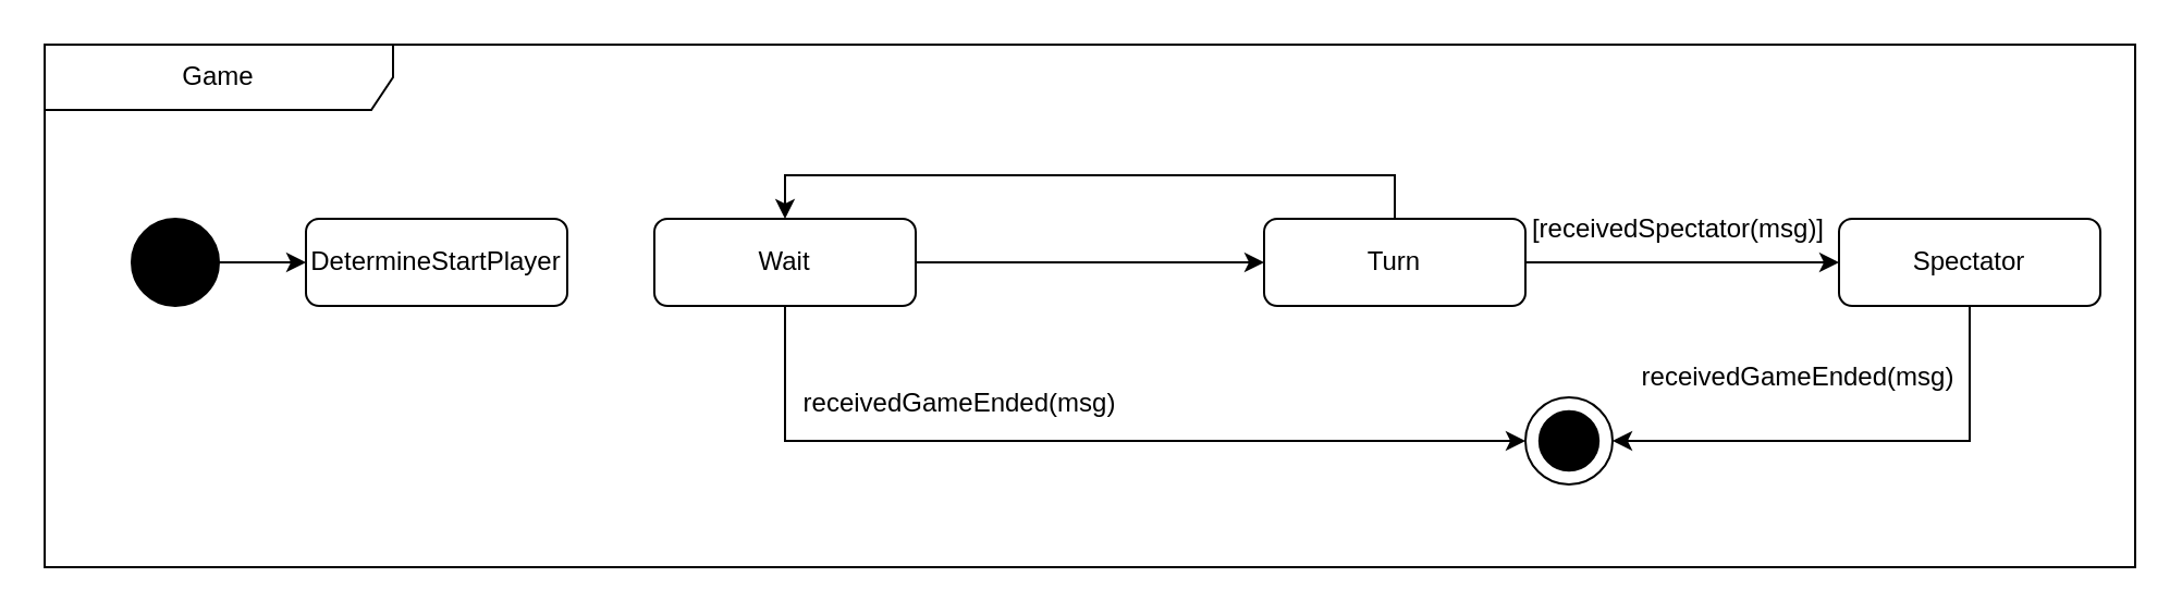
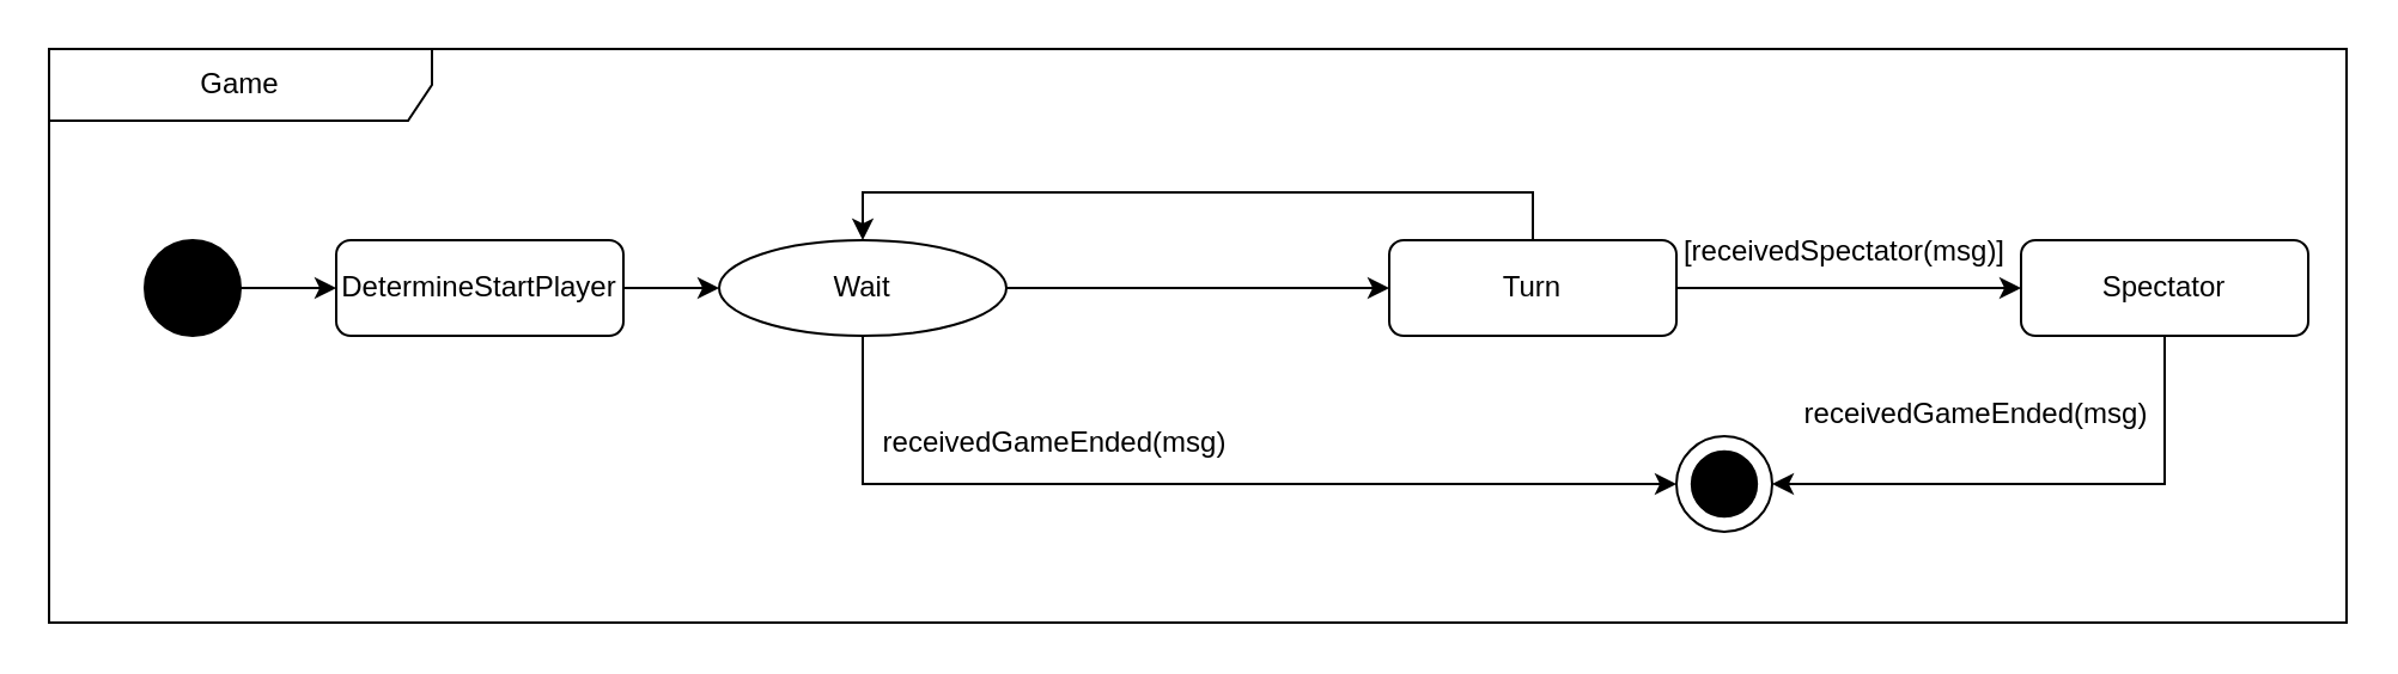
  <mxCell id="0" />
  <mxCell id="1" parent="0" />
  <mxCell id="2" value="Game" style="shape=umlFrame;whiteSpace=wrap;html=1;pointerEvents=0;recursiveResize=0;container=1;collapsible=0;width=160;" parent="1" vertex="1"><mxGeometry x="20" y="20" width="960" height="240" as="geometry" /></mxCell>
+ <mxCell id="3" style="edgeStyle=orthogonalEdgeStyle;rounded=0;orthogonalLoop=1;jettySize=auto;html=1;entryX=0;entryY=0.5;entryDx=0;entryDy=0;" parent="2" source="14" target="6" edge="1"><mxGeometry relative="1" as="geometry" /></mxCell>
  <mxCell id="4" style="edgeStyle=orthogonalEdgeStyle;rounded=0;orthogonalLoop=1;jettySize=auto;html=1;exitX=0.5;exitY=1;exitDx=0;exitDy=0;entryX=0;entryY=0.5;entryDx=0;entryDy=0;" parent="2" source="6" target="10" edge="1"><mxGeometry relative="1" as="geometry" /></mxCell>
  <mxCell id="5" style="edgeStyle=orthogonalEdgeStyle;rounded=0;orthogonalLoop=1;jettySize=auto;html=1;exitX=1;exitY=0.5;exitDx=0;exitDy=0;entryX=0;entryY=0.5;entryDx=0;entryDy=0;" parent="2" source="6" target="9" edge="1"><mxGeometry relative="1" as="geometry" /></mxCell>
- <mxCell id="6" value="Wait" style="rounded=1;whiteSpace=wrap;html=1;" parent="2" vertex="1"><mxGeometry x="280" y="80" width="120" height="40" as="geometry" /></mxCell>
+ <mxCell id="6" value="Wait" style="ellipse;whiteSpace=wrap;html=1;" parent="2" vertex="1"><mxGeometry x="280" y="80" width="120" height="40" as="geometry" /></mxCell>
  <mxCell id="7" style="edgeStyle=orthogonalEdgeStyle;rounded=0;orthogonalLoop=1;jettySize=auto;html=1;exitX=1;exitY=0.5;exitDx=0;exitDy=0;entryX=0;entryY=0.5;entryDx=0;entryDy=0;" parent="2" source="9" target="13" edge="1"><mxGeometry relative="1" as="geometry" /></mxCell>
  <mxCell id="8" style="edgeStyle=orthogonalEdgeStyle;rounded=0;orthogonalLoop=1;jettySize=auto;html=1;exitX=0.5;exitY=0;exitDx=0;exitDy=0;entryX=0.5;entryY=0;entryDx=0;entryDy=0;" parent="2" source="9" target="6" edge="1"><mxGeometry relative="1" as="geometry" /></mxCell>
  <mxCell id="9" value="Turn" style="rounded=1;whiteSpace=wrap;html=1;" parent="2" vertex="1"><mxGeometry x="560" y="80" width="120" height="40" as="geometry" /></mxCell>
  <mxCell id="10" value="" style="ellipse;whiteSpace=wrap;html=1;aspect=fixed;" parent="2" vertex="1"><mxGeometry x="680" y="162" width="40" height="40" as="geometry" /></mxCell>
  <mxCell id="11" value="" style="ellipse;whiteSpace=wrap;html=1;aspect=fixed;fillColor=#000000;" parent="2" vertex="1"><mxGeometry x="686.41" y="168.41" width="27.18" height="27.18" as="geometry" /></mxCell>
  <mxCell id="12" style="edgeStyle=orthogonalEdgeStyle;rounded=0;orthogonalLoop=1;jettySize=auto;html=1;exitX=0.5;exitY=1;exitDx=0;exitDy=0;entryX=1;entryY=0.5;entryDx=0;entryDy=0;" parent="2" source="13" target="10" edge="1"><mxGeometry relative="1" as="geometry" /></mxCell>
  <mxCell id="13" value="Spectator" style="rounded=1;whiteSpace=wrap;html=1;" parent="2" vertex="1"><mxGeometry x="824" y="80" width="120" height="40" as="geometry" /></mxCell>
  <mxCell id="14" value="DetermineStartPlayer" style="rounded=1;whiteSpace=wrap;html=1;" parent="2" vertex="1"><mxGeometry x="120" y="80" width="120" height="40" as="geometry" /></mxCell>
  <mxCell id="15" value="" style="ellipse;whiteSpace=wrap;html=1;aspect=fixed;fillColor=#000000;" parent="2" vertex="1"><mxGeometry x="40" y="80" width="40" height="40" as="geometry" /></mxCell>
  <mxCell id="16" style="edgeStyle=orthogonalEdgeStyle;rounded=0;orthogonalLoop=1;jettySize=auto;html=1;entryX=0;entryY=0.5;entryDx=0;entryDy=0;" parent="2" source="15" target="14" edge="1"><mxGeometry relative="1" as="geometry" /></mxCell>
  <mxCell id="17" value="receivedGameEnded(msg)" style="text;html=1;align=center;verticalAlign=middle;resizable=0;points=[];autosize=1;strokeColor=none;fillColor=none;" parent="2" vertex="1"><mxGeometry x="335" y="150" width="170" height="30" as="geometry" /></mxCell>
  <mxCell id="18" value="receivedGameEnded(msg)" style="text;html=1;align=center;verticalAlign=middle;resizable=0;points=[];autosize=1;strokeColor=none;fillColor=none;" parent="2" vertex="1"><mxGeometry x="720" y="138.41" width="170" height="30" as="geometry" /></mxCell>
  <mxCell id="19" value="[receivedSpectator(msg)]" style="text;html=1;align=center;verticalAlign=middle;resizable=0;points=[];autosize=1;strokeColor=none;fillColor=none;" vertex="1" parent="2"><mxGeometry x="670" y="70" width="160" height="30" as="geometry" /></mxCell>
